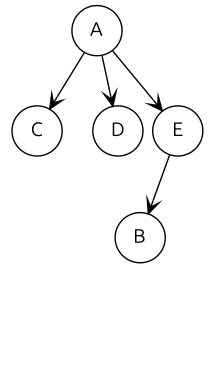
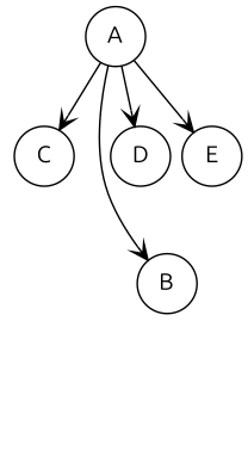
  digraph {
    fontname=Ubuntu
    nodesep=0.1
    node [fontname=Ubuntu shape=circle]
    edge [arrowhead=vee fontname=Ubuntu]
    B [group=B]
    _B [group=B style=invis width=0]
    A
    C [group=C]
    D
    E
    _C [group=C style=invis width=0]
    B -> _B [style=invis]
-   E -> B
+   A -> B
    A -> C
    A -> D
    A -> E
    C -> _C [style=invis]
  }
